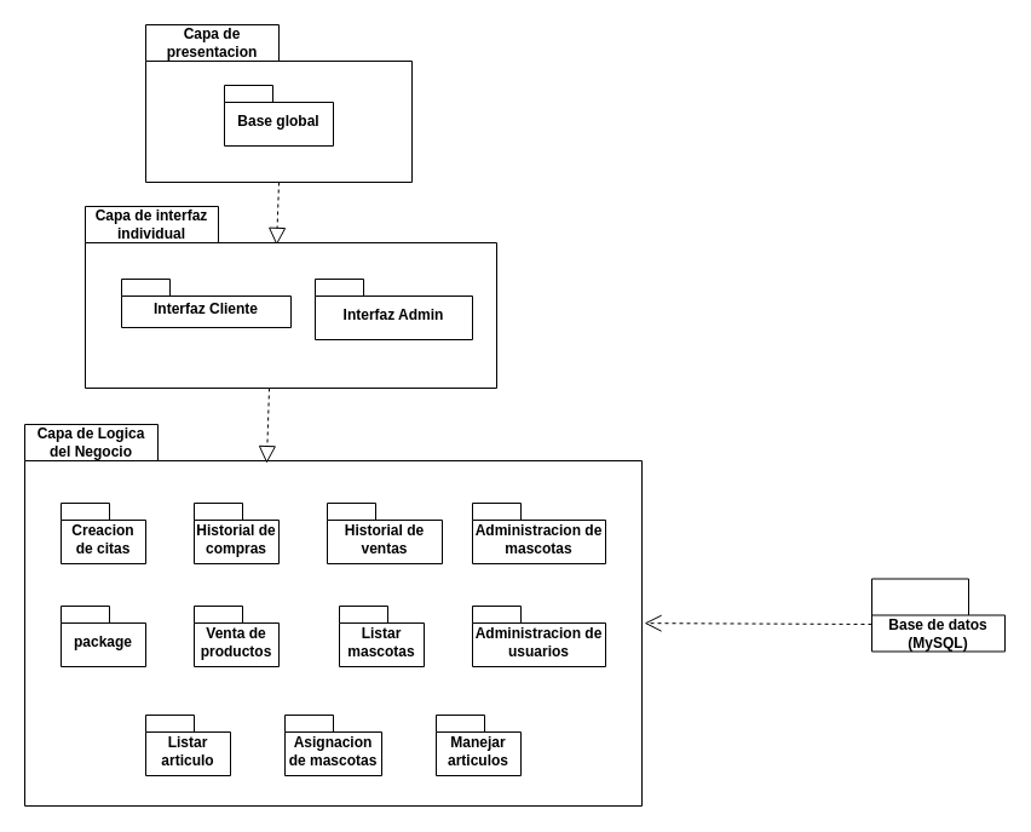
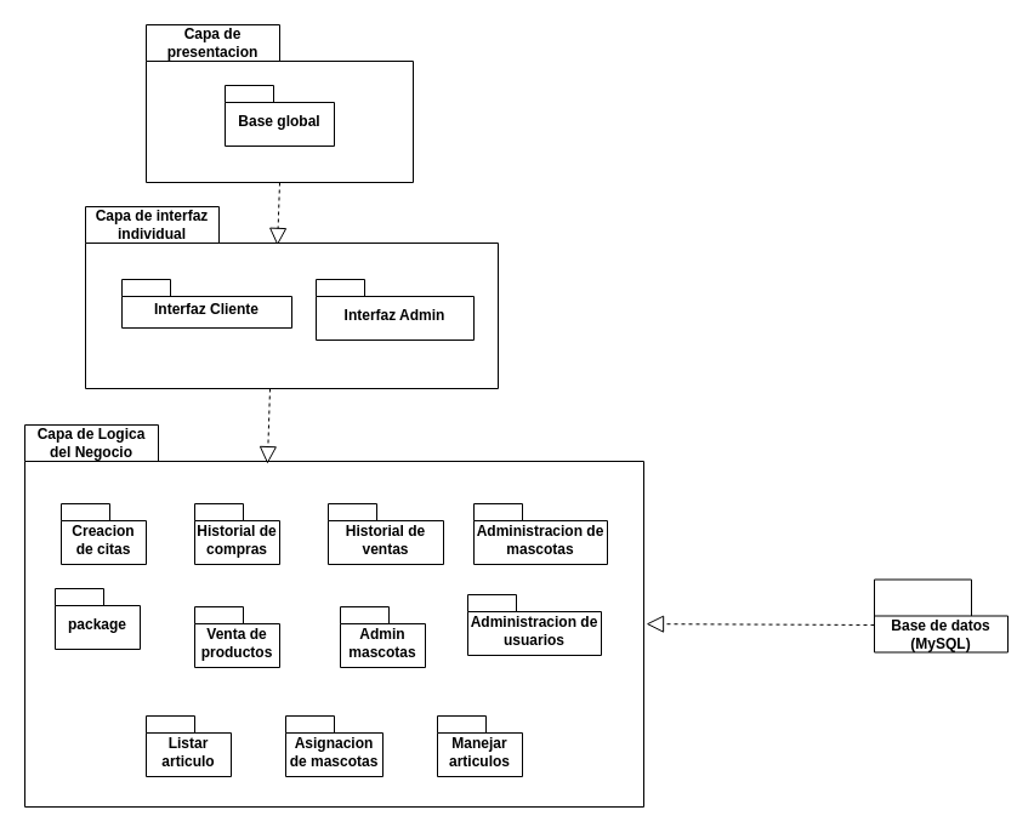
  <mxCell id="0" />
  <mxCell id="1" parent="0" />
  <mxCell id="2" value="Base de datos&lt;br&gt;(MySQL)" style="shape=folder;fontStyle=1;tabWidth=80;tabHeight=30;tabPosition=left;html=1;boundedLbl=1;whiteSpace=wrap;" vertex="1" parent="1"><mxGeometry x="720" y="477.5" width="110" height="60" as="geometry" /></mxCell>
  <mxCell id="3" value="Capa de Logica del Negocio" style="shape=folder;fontStyle=1;tabWidth=110;tabHeight=30;tabPosition=left;html=1;boundedLbl=1;labelInHeader=1;container=1;collapsible=0;whiteSpace=wrap;" vertex="1" parent="1"><mxGeometry x="20" y="350" width="510" height="315" as="geometry" /></mxCell>
  <mxCell id="4" value="" style="html=1;strokeColor=none;resizeWidth=1;resizeHeight=1;fillColor=none;part=1;connectable=0;allowArrows=0;deletable=0;whiteSpace=wrap;" vertex="1" parent="3"><mxGeometry width="510" height="220.5" relative="1" as="geometry"><mxPoint y="30" as="offset" /></mxGeometry></mxCell>
  <mxCell id="5" value="Creacion de citas" style="shape=folder;fontStyle=1;spacingTop=10;tabWidth=40;tabHeight=14;tabPosition=left;html=1;whiteSpace=wrap;" vertex="1" parent="3"><mxGeometry x="30" y="65" width="70" height="50" as="geometry" /></mxCell>
  <mxCell id="6" value="Historial de compras" style="shape=folder;fontStyle=1;spacingTop=10;tabWidth=40;tabHeight=14;tabPosition=left;html=1;whiteSpace=wrap;" vertex="1" parent="3"><mxGeometry x="140" y="65" width="70" height="50" as="geometry" /></mxCell>
  <mxCell id="7" value="Historial de ventas" style="shape=folder;fontStyle=1;spacingTop=10;tabWidth=40;tabHeight=14;tabPosition=left;html=1;whiteSpace=wrap;" vertex="1" parent="3"><mxGeometry x="250" y="65" width="95" height="50" as="geometry" /></mxCell>
  <mxCell id="8" value="Administracion de mascotas" style="shape=folder;fontStyle=1;spacingTop=10;tabWidth=40;tabHeight=14;tabPosition=left;html=1;whiteSpace=wrap;" vertex="1" parent="3"><mxGeometry x="370" y="65" width="110" height="50" as="geometry" /></mxCell>
- <mxCell id="9" value="package" style="shape=folder;fontStyle=1;spacingTop=10;tabWidth=40;tabHeight=14;tabPosition=left;html=1;whiteSpace=wrap;" vertex="1" parent="3"><mxGeometry x="30" y="150" width="70" height="50" as="geometry" /></mxCell>
- <mxCell id="10" value="Administracion de usuarios" style="shape=folder;fontStyle=1;spacingTop=10;tabWidth=40;tabHeight=14;tabPosition=left;html=1;whiteSpace=wrap;" vertex="1" parent="3"><mxGeometry x="370" y="150" width="110" height="50" as="geometry" /></mxCell>
+ <mxCell id="9" value="package" style="shape=folder;fontStyle=1;spacingTop=10;tabWidth=40;tabHeight=14;tabPosition=left;html=1;whiteSpace=wrap;" vertex="1" parent="3"><mxGeometry x="25" y="135" width="70" height="50" as="geometry" /></mxCell>
+ <mxCell id="10" value="Administracion de usuarios" style="shape=folder;fontStyle=1;spacingTop=10;tabWidth=40;tabHeight=14;tabPosition=left;html=1;whiteSpace=wrap;" vertex="1" parent="3"><mxGeometry x="365" y="140" width="110" height="50" as="geometry" /></mxCell>
  <mxCell id="11" value="Venta de productos" style="shape=folder;fontStyle=1;spacingTop=10;tabWidth=40;tabHeight=14;tabPosition=left;html=1;whiteSpace=wrap;" vertex="1" parent="3"><mxGeometry x="140" y="150" width="70" height="50" as="geometry" /></mxCell>
- <mxCell id="12" value="Listar mascotas" style="shape=folder;fontStyle=1;spacingTop=10;tabWidth=40;tabHeight=14;tabPosition=left;html=1;whiteSpace=wrap;" vertex="1" parent="3"><mxGeometry x="260" y="150" width="70" height="50" as="geometry" /></mxCell>
+ <mxCell id="12" value="Admin mascotas" style="shape=folder;fontStyle=1;spacingTop=10;tabWidth=40;tabHeight=14;tabPosition=left;html=1;whiteSpace=wrap;" vertex="1" parent="3"><mxGeometry x="260" y="150" width="70" height="50" as="geometry" /></mxCell>
  <mxCell id="13" value="Listar articulo" style="shape=folder;fontStyle=1;spacingTop=10;tabWidth=40;tabHeight=14;tabPosition=left;html=1;whiteSpace=wrap;" vertex="1" parent="3"><mxGeometry x="100" y="240" width="70" height="50" as="geometry" /></mxCell>
  <mxCell id="14" value="Manejar articulos" style="shape=folder;fontStyle=1;spacingTop=10;tabWidth=40;tabHeight=14;tabPosition=left;html=1;whiteSpace=wrap;" vertex="1" parent="3"><mxGeometry x="340" y="240" width="70" height="50" as="geometry" /></mxCell>
  <mxCell id="15" value="Asignacion de mascotas" style="shape=folder;fontStyle=1;spacingTop=10;tabWidth=40;tabHeight=14;tabPosition=left;html=1;whiteSpace=wrap;" vertex="1" parent="3"><mxGeometry x="215" y="240" width="80" height="50" as="geometry" /></mxCell>
  <mxCell id="16" value="Capa de presentacion" style="shape=folder;fontStyle=1;tabWidth=110;tabHeight=30;tabPosition=left;html=1;boundedLbl=1;labelInHeader=1;container=1;collapsible=0;whiteSpace=wrap;movable=1;resizable=1;rotatable=1;deletable=1;editable=1;locked=0;connectable=1;" vertex="1" parent="1"><mxGeometry x="120" y="20" width="220" height="130" as="geometry" /></mxCell>
  <mxCell id="17" value="" style="html=1;strokeColor=none;resizeWidth=1;resizeHeight=1;fillColor=none;part=1;connectable=0;allowArrows=0;deletable=0;whiteSpace=wrap;movable=0;resizable=0;rotatable=0;editable=0;locked=1;" vertex="1" parent="16"><mxGeometry width="150" height="70" relative="1" as="geometry"><mxPoint y="30" as="offset" /></mxGeometry></mxCell>
  <mxCell id="18" value="Base global" style="shape=folder;fontStyle=1;spacingTop=10;tabWidth=40;tabHeight=14;tabPosition=left;html=1;whiteSpace=wrap;" vertex="1" parent="16"><mxGeometry x="65" y="50" width="90" height="50" as="geometry" /></mxCell>
  <mxCell id="19" value="" style="endArrow=block;dashed=1;endFill=0;endSize=12;html=1;rounded=0;exitX=0.5;exitY=1;exitDx=0;exitDy=0;exitPerimeter=0;entryX=0.465;entryY=0.213;entryDx=0;entryDy=0;entryPerimeter=0;" edge="1" parent="1" source="16" target="21"><mxGeometry width="160" relative="1" as="geometry"><mxPoint x="120" y="200" as="sourcePoint" /><mxPoint x="450" y="190" as="targetPoint" /></mxGeometry></mxCell>
- <mxCell id="20" value="" style="endArrow=open;dashed=1;endFill=0;endSize=12;html=1;rounded=0;exitX=0;exitY=0;exitDx=0;exitDy=37.5;exitPerimeter=0;entryX=1.004;entryY=0.521;entryDx=0;entryDy=0;entryPerimeter=0;" edge="1" parent="1" source="2" target="3"><mxGeometry width="160" relative="1" as="geometry"><mxPoint x="630" y="270" as="sourcePoint" /><mxPoint x="790" y="270" as="targetPoint" /></mxGeometry></mxCell>
+ <mxCell id="20" value="" style="endArrow=block;dashed=1;endFill=0;endSize=12;html=1;rounded=0;exitX=0;exitY=0;exitDx=0;exitDy=37.5;exitPerimeter=0;entryX=1.004;entryY=0.521;entryDx=0;entryDy=0;entryPerimeter=0;" edge="1" parent="1" source="2" target="3"><mxGeometry width="160" relative="1" as="geometry"><mxPoint x="630" y="270" as="sourcePoint" /><mxPoint x="790" y="270" as="targetPoint" /></mxGeometry></mxCell>
  <mxCell id="21" value="Capa de interfaz individual" style="shape=folder;fontStyle=1;tabWidth=110;tabHeight=30;tabPosition=left;html=1;boundedLbl=1;labelInHeader=1;container=1;collapsible=0;whiteSpace=wrap;" vertex="1" parent="1"><mxGeometry x="70" y="170" width="340" height="150" as="geometry" /></mxCell>
  <mxCell id="22" value="" style="html=1;strokeColor=none;resizeWidth=1;resizeHeight=1;fillColor=none;part=1;connectable=0;allowArrows=0;deletable=0;whiteSpace=wrap;" vertex="1" parent="21"><mxGeometry width="340" height="105" relative="1" as="geometry"><mxPoint y="30" as="offset" /></mxGeometry></mxCell>
  <mxCell id="23" value="Interfaz Cliente" style="shape=folder;fontStyle=1;spacingTop=10;tabWidth=40;tabHeight=14;tabPosition=left;html=1;whiteSpace=wrap;" vertex="1" parent="21"><mxGeometry x="30" y="60" width="140" height="40" as="geometry" /></mxCell>
  <mxCell id="24" value="Interfaz Admin" style="shape=folder;fontStyle=1;spacingTop=10;tabWidth=40;tabHeight=14;tabPosition=left;html=1;whiteSpace=wrap;" vertex="1" parent="21"><mxGeometry x="190" y="60" width="130" height="50" as="geometry" /></mxCell>
  <mxCell id="25" value="" style="endArrow=block;dashed=1;endFill=0;endSize=12;html=1;rounded=0;exitX=0.5;exitY=1;exitDx=0;exitDy=0;exitPerimeter=0;entryX=0.392;entryY=0.102;entryDx=0;entryDy=0;entryPerimeter=0;" edge="1" parent="1" target="3"><mxGeometry width="160" relative="1" as="geometry"><mxPoint x="222" y="320" as="sourcePoint" /><mxPoint x="220" y="372" as="targetPoint" /></mxGeometry></mxCell>
